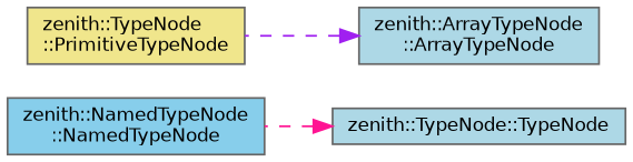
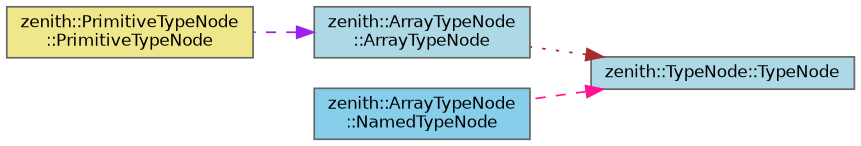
  digraph {
    rankdir=RL
    node [color=grey40 fillcolor=lightblue fontname=Helvetica fontsize=10 shape=box style=filled]
    edge [dir=back fontname=Helvetica fontsize=10 labelfontname=Helvetica labelfontsize=10 style=dashed]
    n1 [color=gray40 fontcolor=black height=0.2 label="zenith::TypeNode::TypeNode" width=0.4]
    n2 [height=0.2 label="zenith::ArrayTypeNode\l::ArrayTypeNode" width=0.4]
-   n3 [fillcolor=skyblue height=0.2 label="zenith::NamedTypeNode\l::NamedTypeNode" width=0.4]
-   n4 [fillcolor=khaki height=0.2 label="zenith::TypeNode\l::PrimitiveTypeNode" width=0.4]
+   n3 [fillcolor=skyblue height=0.2 label="zenith::ArrayTypeNode\l::NamedTypeNode" width=0.4]
+   n4 [fillcolor=khaki height=0.2 label="zenith::PrimitiveTypeNode\l::PrimitiveTypeNode" width=0.4]
+   n1 -> n2 [color=brown style=dotted]
    n1 -> n3 [color=deeppink]
    n2 -> n4 [color=purple]
  }
